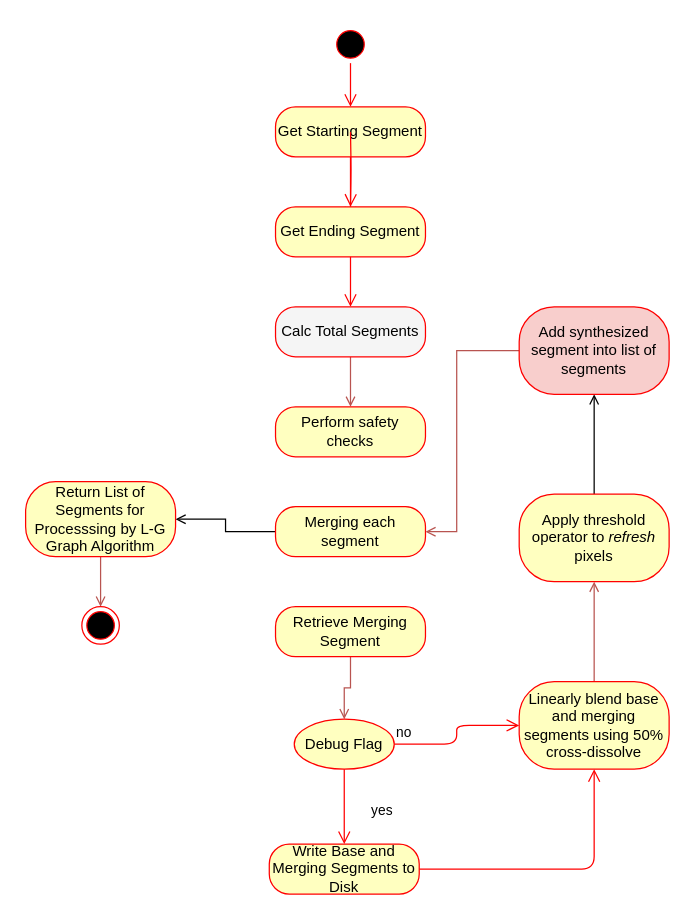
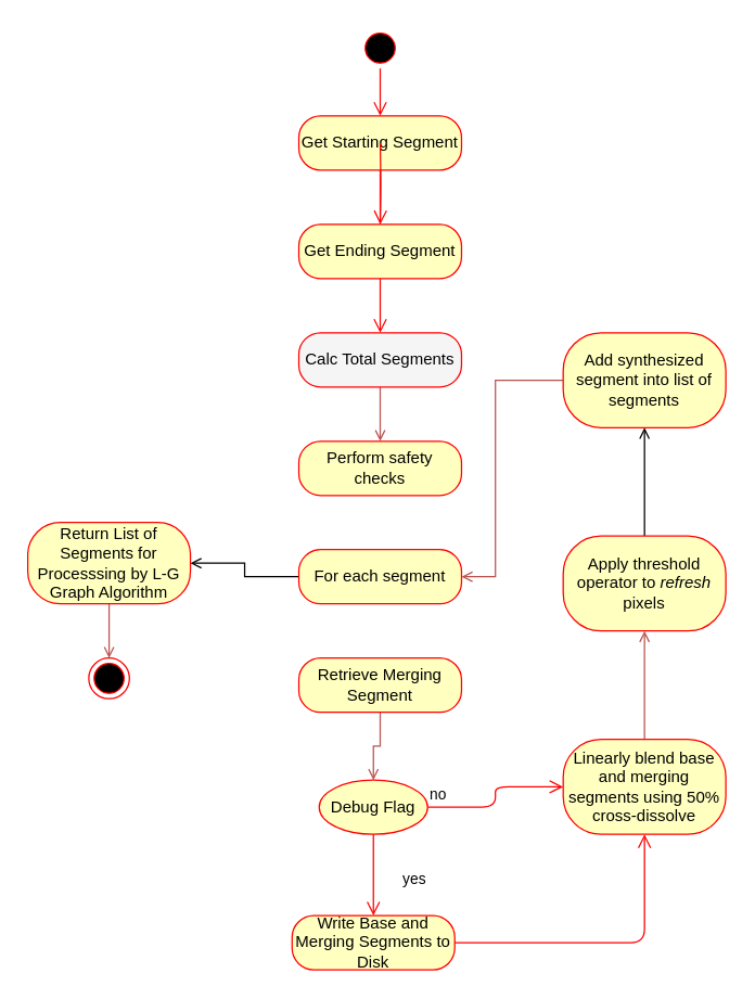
  <mxCell id="0" />
  <mxCell id="1" parent="0" />
  <mxCell id="2" value="" style="ellipse;html=1;shape=startState;fillColor=#000000;strokeColor=#ff0000;" vertex="1" parent="1"><mxGeometry x="265" y="20" width="30" height="30" as="geometry" /></mxCell>
  <mxCell id="3" value="" style="edgeStyle=orthogonalEdgeStyle;html=1;verticalAlign=bottom;endArrow=open;endSize=8;strokeColor=#ff0000;entryX=0.5;entryY=0;entryDx=0;entryDy=0;" edge="1" source="2" parent="1" target="4"><mxGeometry relative="1" as="geometry"><mxPoint x="280" y="85" as="targetPoint" /></mxGeometry></mxCell>
  <mxCell id="4" value="Get Starting Segment" style="rounded=1;whiteSpace=wrap;html=1;arcSize=40;fontColor=#000000;fillColor=#ffffc0;strokeColor=#ff0000;" vertex="1" parent="1"><mxGeometry x="220" y="85" width="120" height="40" as="geometry" /></mxCell>
  <mxCell id="5" value="" style="edgeStyle=orthogonalEdgeStyle;html=1;verticalAlign=bottom;endArrow=open;endSize=8;strokeColor=#ff0000;" edge="1" source="4" parent="1"><mxGeometry relative="1" as="geometry"><mxPoint x="280" y="175" as="targetPoint" /></mxGeometry></mxCell>
  <mxCell id="6" value="" style="edgeStyle=orthogonalEdgeStyle;html=1;verticalAlign=bottom;endArrow=open;endSize=8;strokeColor=#ff0000;entryX=0.5;entryY=0;entryDx=0;entryDy=0;" edge="1" parent="1" target="7"><mxGeometry relative="1" as="geometry"><mxPoint x="280" y="175" as="targetPoint" /><mxPoint x="280" y="105" as="sourcePoint" /></mxGeometry></mxCell>
  <mxCell id="7" value="Get Ending Segment" style="rounded=1;whiteSpace=wrap;html=1;arcSize=40;fontColor=#000000;fillColor=#ffffc0;strokeColor=#ff0000;" vertex="1" parent="1"><mxGeometry x="220" y="165" width="120" height="40" as="geometry" /></mxCell>
  <mxCell id="8" value="" style="edgeStyle=orthogonalEdgeStyle;html=1;verticalAlign=bottom;endArrow=open;endSize=8;strokeColor=#ff0000;entryX=0.5;entryY=0;entryDx=0;entryDy=0;" edge="1" parent="1" source="7" target="10"><mxGeometry relative="1" as="geometry"><mxPoint x="280" y="255" as="targetPoint" /></mxGeometry></mxCell>
  <mxCell id="9" value="" style="edgeStyle=orthogonalEdgeStyle;rounded=0;orthogonalLoop=1;jettySize=auto;html=1;entryX=0.5;entryY=0;entryDx=0;entryDy=0;fillColor=#f8cecc;strokeColor=#b85450;endArrow=open;endFill=0;" edge="1" parent="1" source="10" target="11"><mxGeometry relative="1" as="geometry" /></mxCell>
  <mxCell id="10" value="Calc Total Segments" style="rounded=1;whiteSpace=wrap;html=1;arcSize=40;fontColor=#000000;fillColor=#f5f5f5;strokeColor=#ff0000;" vertex="1" parent="1"><mxGeometry x="220" y="245" width="120" height="40" as="geometry" /></mxCell>
  <mxCell id="11" value="Perform safety checks" style="rounded=1;whiteSpace=wrap;html=1;arcSize=40;fontColor=#000000;fillColor=#ffffc0;strokeColor=#ff0000;" vertex="1" parent="1"><mxGeometry x="220" y="325" width="120" height="40" as="geometry" /></mxCell>
  <mxCell id="12" value="" style="edgeStyle=orthogonalEdgeStyle;rounded=0;orthogonalLoop=1;jettySize=auto;html=1;endArrow=open;endFill=0;" edge="1" parent="1" source="13" target="15"><mxGeometry relative="1" as="geometry" /></mxCell>
- <mxCell id="13" value="Merging each segment" style="rounded=1;whiteSpace=wrap;html=1;arcSize=40;fontColor=#000000;fillColor=#ffffc0;strokeColor=#ff0000;" vertex="1" parent="1"><mxGeometry x="220" y="405" width="120" height="40" as="geometry" /></mxCell>
+ <mxCell id="13" value="For each segment" style="rounded=1;whiteSpace=wrap;html=1;arcSize=40;fontColor=#000000;fillColor=#ffffc0;strokeColor=#ff0000;" vertex="1" parent="1"><mxGeometry x="220" y="405" width="120" height="40" as="geometry" /></mxCell>
  <mxCell id="14" value="" style="edgeStyle=orthogonalEdgeStyle;rounded=0;orthogonalLoop=1;jettySize=auto;html=1;endArrow=open;endFill=0;entryX=0.5;entryY=0;entryDx=0;entryDy=0;fillColor=#f8cecc;strokeColor=#b85450;" edge="1" parent="1" source="15" target="29"><mxGeometry relative="1" as="geometry"><mxPoint x="80" y="495" as="targetPoint" /></mxGeometry></mxCell>
  <mxCell id="15" value="Return List of Segments for Processsing by L-G Graph Algorithm" style="rounded=1;whiteSpace=wrap;html=1;arcSize=40;fontColor=#000000;fillColor=#ffffc0;strokeColor=#ff0000;" vertex="1" parent="1"><mxGeometry x="20" y="385" width="120" height="60" as="geometry" /></mxCell>
  <mxCell id="16" value="" style="edgeStyle=orthogonalEdgeStyle;rounded=0;orthogonalLoop=1;jettySize=auto;html=1;endArrow=open;endFill=0;entryX=0.5;entryY=0;entryDx=0;entryDy=0;fillColor=#f8cecc;strokeColor=#b85450;" edge="1" parent="1" source="17" target="18"><mxGeometry relative="1" as="geometry"><mxPoint x="280" y="565" as="targetPoint" /></mxGeometry></mxCell>
  <mxCell id="17" value="Retrieve Merging Segment" style="rounded=1;whiteSpace=wrap;html=1;arcSize=40;fontColor=#000000;fillColor=#ffffc0;strokeColor=#ff0000;" vertex="1" parent="1"><mxGeometry x="220" y="485" width="120" height="40" as="geometry" /></mxCell>
  <mxCell id="18" value="Debug Flag" style="ellipse;whiteSpace=wrap;html=1;fillColor=#ffffc0;strokeColor=#ff0000;" vertex="1" parent="1"><mxGeometry x="235" y="575" width="80" height="40" as="geometry" /></mxCell>
  <mxCell id="19" value="no" style="edgeStyle=orthogonalEdgeStyle;html=1;align=left;verticalAlign=bottom;endArrow=open;endSize=8;strokeColor=#ff0000;entryX=0;entryY=0.5;entryDx=0;entryDy=0;" edge="1" source="18" parent="1" target="24"><mxGeometry x="-1" relative="1" as="geometry"><mxPoint x="415" y="595" as="targetPoint" /></mxGeometry></mxCell>
  <mxCell id="20" value="yes" style="edgeStyle=orthogonalEdgeStyle;html=1;align=left;verticalAlign=top;endArrow=open;endSize=8;strokeColor=#ff0000;entryX=0.5;entryY=0;entryDx=0;entryDy=0;" edge="1" source="18" parent="1" target="21"><mxGeometry x="-0.333" y="20" relative="1" as="geometry"><mxPoint x="285" y="675" as="targetPoint" /><mxPoint as="offset" /></mxGeometry></mxCell>
  <mxCell id="21" value="Write Base and Merging Segments to Disk" style="rounded=1;whiteSpace=wrap;html=1;arcSize=40;fontColor=#000000;fillColor=#ffffc0;strokeColor=#ff0000;" vertex="1" parent="1"><mxGeometry x="215" y="675" width="120" height="40" as="geometry" /></mxCell>
  <mxCell id="22" value="" style="edgeStyle=orthogonalEdgeStyle;html=1;verticalAlign=bottom;endArrow=open;endSize=8;strokeColor=#ff0000;entryX=0.5;entryY=1;entryDx=0;entryDy=0;" edge="1" source="21" parent="1" target="24"><mxGeometry relative="1" as="geometry"><mxPoint x="275" y="775" as="targetPoint" /></mxGeometry></mxCell>
  <mxCell id="23" value="" style="edgeStyle=orthogonalEdgeStyle;rounded=0;orthogonalLoop=1;jettySize=auto;html=1;endArrow=open;endFill=0;fillColor=#f8cecc;strokeColor=#b85450;" edge="1" parent="1" source="24" target="26"><mxGeometry relative="1" as="geometry" /></mxCell>
  <mxCell id="24" value="Linearly blend base and merging segments using 50% cross-dissolve" style="rounded=1;whiteSpace=wrap;html=1;arcSize=40;fontColor=#000000;fillColor=#ffffc0;strokeColor=#ff0000;" vertex="1" parent="1"><mxGeometry x="415" y="545" width="120" height="70" as="geometry" /></mxCell>
  <mxCell id="25" value="" style="edgeStyle=orthogonalEdgeStyle;rounded=0;orthogonalLoop=1;jettySize=auto;html=1;endArrow=open;endFill=0;" edge="1" parent="1" source="26" target="28"><mxGeometry relative="1" as="geometry" /></mxCell>
  <mxCell id="26" value="Apply threshold operator to &lt;i&gt;refresh &lt;/i&gt;pixels" style="rounded=1;whiteSpace=wrap;html=1;arcSize=40;fontColor=#000000;fillColor=#ffffc0;strokeColor=#ff0000;" vertex="1" parent="1"><mxGeometry x="415" y="395" width="120" height="70" as="geometry" /></mxCell>
  <mxCell id="27" value="" style="edgeStyle=orthogonalEdgeStyle;rounded=0;orthogonalLoop=1;jettySize=auto;html=1;endArrow=open;endFill=0;entryX=1;entryY=0.5;entryDx=0;entryDy=0;fillColor=#f8cecc;strokeColor=#b85450;exitX=0;exitY=0.5;exitDx=0;exitDy=0;" edge="1" parent="1" source="28" target="13"><mxGeometry relative="1" as="geometry"><mxPoint x="365" y="455" as="targetPoint" /><Array as="points"><mxPoint x="365" y="280" /><mxPoint x="365" y="425" /></Array></mxGeometry></mxCell>
- <mxCell id="28" value="Add synthesized segment into list of segments" style="rounded=1;whiteSpace=wrap;html=1;arcSize=40;fontColor=#000000;fillColor=#f8cecc;strokeColor=#ff0000;" vertex="1" parent="1"><mxGeometry x="415" y="245" width="120" height="70" as="geometry" /></mxCell>
+ <mxCell id="28" value="Add synthesized segment into list of segments" style="rounded=1;whiteSpace=wrap;html=1;arcSize=40;fontColor=#000000;fillColor=#ffffc0;strokeColor=#ff0000;" vertex="1" parent="1"><mxGeometry x="415" y="245" width="120" height="70" as="geometry" /></mxCell>
  <mxCell id="29" value="" style="ellipse;html=1;shape=endState;fillColor=#000000;strokeColor=#ff0000;" vertex="1" parent="1"><mxGeometry x="65" y="485" width="30" height="30" as="geometry" /></mxCell>
